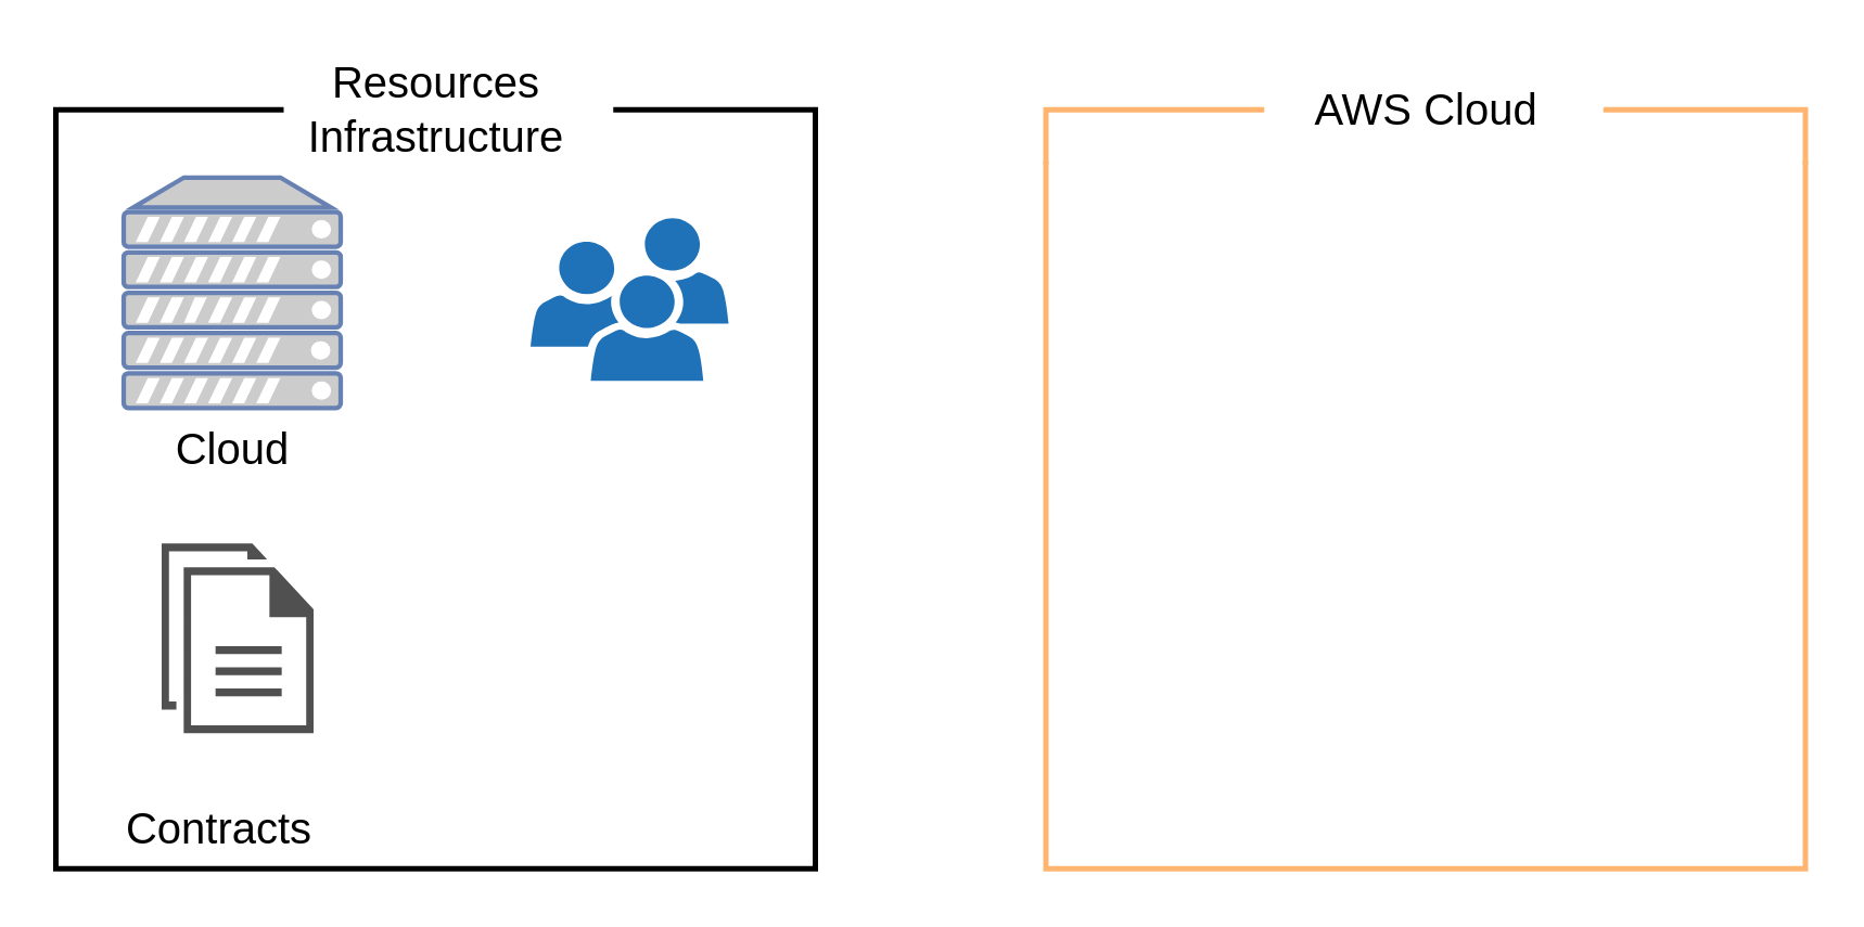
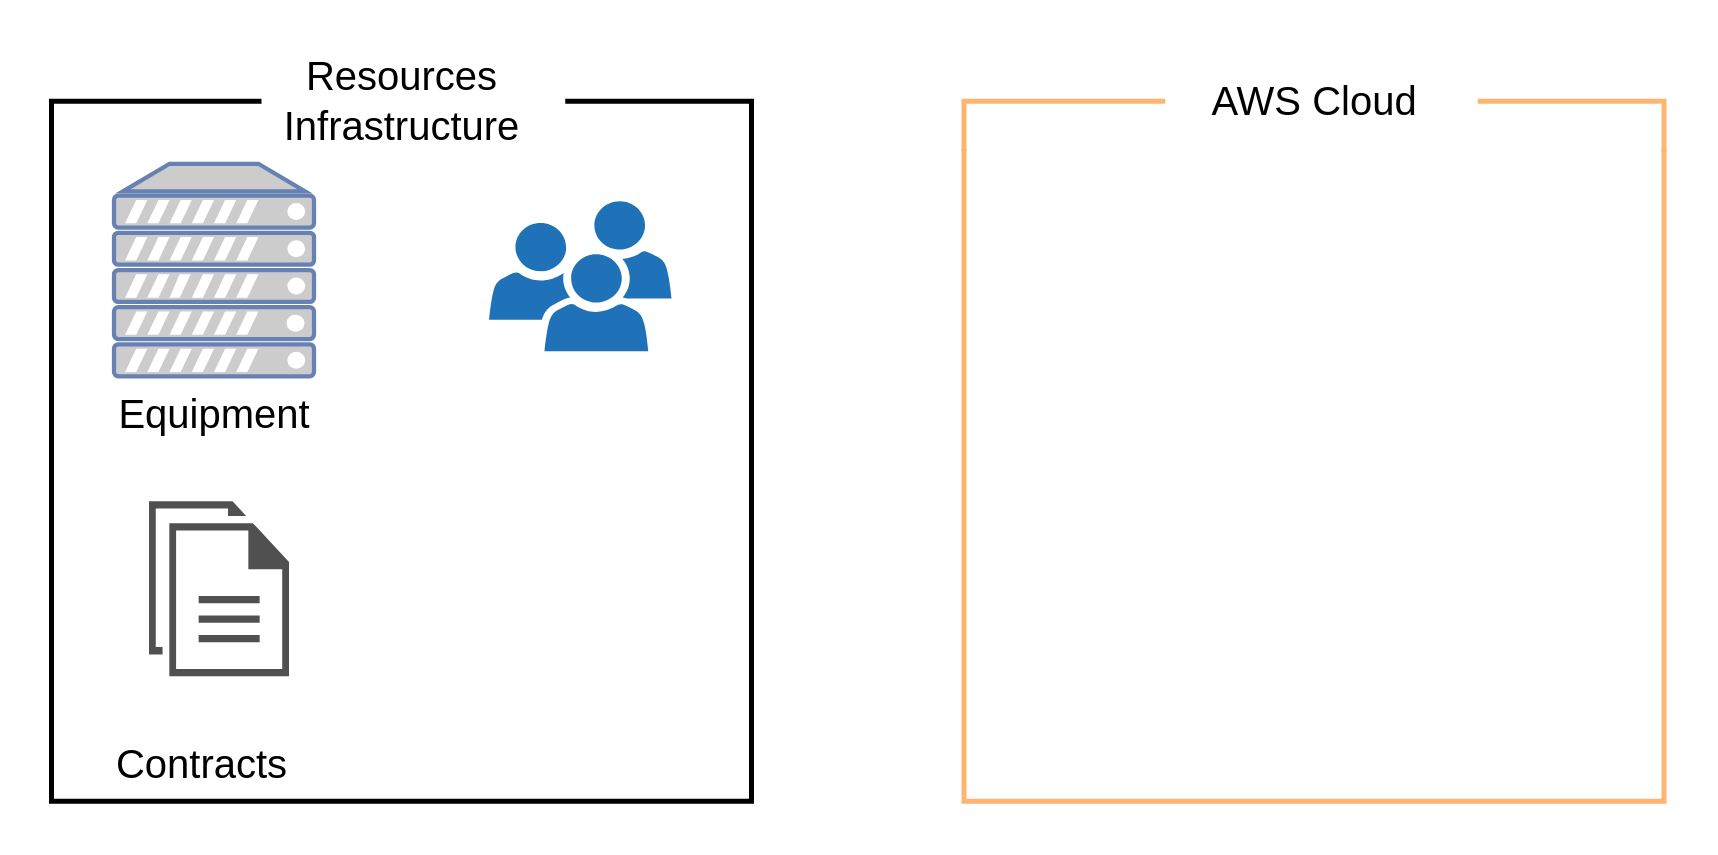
  <mxCell id="0" />
  <mxCell id="1" parent="0" />
  <mxCell id="2" style="edgeStyle=orthogonalEdgeStyle;rounded=0;orthogonalLoop=1;jettySize=auto;html=1;exitX=0;exitY=0;exitDx=0;exitDy=0;entryX=-0.018;entryY=0.525;entryDx=0;entryDy=0;entryPerimeter=0;endArrow=none;endFill=0;fontSize=16;strokeWidth=2;" edge="1" parent="1" source="4" target="5"><mxGeometry relative="1" as="geometry" /></mxCell>
  <mxCell id="3" style="edgeStyle=orthogonalEdgeStyle;rounded=0;orthogonalLoop=1;jettySize=auto;html=1;exitX=1;exitY=0;exitDx=0;exitDy=0;endArrow=none;endFill=0;fontSize=16;strokeWidth=2;" edge="1" parent="1" source="4"><mxGeometry relative="1" as="geometry"><mxPoint x="225" y="40" as="targetPoint" /></mxGeometry></mxCell>
  <mxCell id="4" value="" style="shape=partialRectangle;whiteSpace=wrap;html=1;bottom=1;right=1;left=1;top=0;fillColor=none;routingCenterX=-0.5;strokeWidth=2;" vertex="1" parent="1"><mxGeometry x="20" y="60" width="280" height="260" as="geometry" /></mxCell>
  <mxCell id="5" value="Resources&lt;br style=&quot;font-size: 16px;&quot;&gt;Infrastructure" style="text;html=1;align=center;verticalAlign=middle;resizable=0;points=[];;autosize=1;fontSize=16;" vertex="1" parent="1"><mxGeometry x="105" y="20" width="110" height="40" as="geometry" /></mxCell>
  <mxCell id="6" style="edgeStyle=orthogonalEdgeStyle;rounded=0;orthogonalLoop=1;jettySize=auto;html=1;exitX=1;exitY=0;exitDx=0;exitDy=0;endArrow=none;endFill=0;fontSize=16;strokeWidth=2;strokeColor=#FFB570;" edge="1" parent="1" source="8"><mxGeometry relative="1" as="geometry"><mxPoint x="590" y="40" as="targetPoint" /></mxGeometry></mxCell>
  <mxCell id="7" style="edgeStyle=orthogonalEdgeStyle;rounded=0;orthogonalLoop=1;jettySize=auto;html=1;exitX=0;exitY=0;exitDx=0;exitDy=0;endArrow=none;endFill=0;strokeWidth=2;fontSize=16;strokeColor=#FFB570;" edge="1" parent="1" source="8"><mxGeometry relative="1" as="geometry"><mxPoint x="465" y="40" as="targetPoint" /></mxGeometry></mxCell>
  <mxCell id="8" value="" style="shape=partialRectangle;whiteSpace=wrap;html=1;bottom=1;right=1;left=1;top=0;fillColor=none;routingCenterX=-0.5;strokeWidth=2;strokeColor=#FFB570;" vertex="1" parent="1"><mxGeometry x="385" y="60" width="280" height="260" as="geometry" /></mxCell>
  <mxCell id="9" value="AWS Cloud" style="text;html=1;align=center;verticalAlign=middle;resizable=0;points=[];;autosize=1;fontSize=16;" vertex="1" parent="1"><mxGeometry x="475" y="30" width="100" height="20" as="geometry" /></mxCell>
  <mxCell id="10" value="" style="pointerEvents=1;shadow=0;dashed=0;html=1;strokeColor=none;labelPosition=center;verticalLabelPosition=bottom;verticalAlign=top;outlineConnect=0;align=center;shape=mxgraph.office.users.users;fillColor=#2072B8;fontSize=16;" vertex="1" parent="1"><mxGeometry x="195" y="80" width="73" height="60" as="geometry" /></mxCell>
  <mxCell id="11" value="" style="fontColor=#0066CC;verticalAlign=top;verticalLabelPosition=bottom;labelPosition=center;align=center;html=1;outlineConnect=0;fillColor=#CCCCCC;strokeColor=#6881B3;gradientColor=none;gradientDirection=north;strokeWidth=2;shape=mxgraph.networks.server;" vertex="1" parent="1"><mxGeometry x="45" y="65" width="80" height="85" as="geometry" /></mxCell>
- <mxCell id="12" value="Cloud" style="text;html=1;align=center;verticalAlign=middle;resizable=0;points=[];;autosize=1;fontSize=16;" vertex="1" parent="1"><mxGeometry x="40" y="155" width="90" height="20" as="geometry" /></mxCell>
+ <mxCell id="12" value="Equipment" style="text;html=1;align=center;verticalAlign=middle;resizable=0;points=[];;autosize=1;fontSize=16;" vertex="1" parent="1"><mxGeometry x="40" y="155" width="90" height="20" as="geometry" /></mxCell>
  <mxCell id="13" value="" style="pointerEvents=1;shadow=0;dashed=0;html=1;strokeColor=none;fillColor=#505050;labelPosition=center;verticalLabelPosition=bottom;verticalAlign=top;outlineConnect=0;align=center;shape=mxgraph.office.concepts.documents;fontSize=16;" vertex="1" parent="1"><mxGeometry x="59" y="200" width="56" height="70" as="geometry" /></mxCell>
  <mxCell id="14" value="Contracts" style="text;html=1;align=center;verticalAlign=middle;resizable=0;points=[];;autosize=1;fontSize=16;" vertex="1" parent="1"><mxGeometry x="40" y="295" width="80" height="20" as="geometry" /></mxCell>
